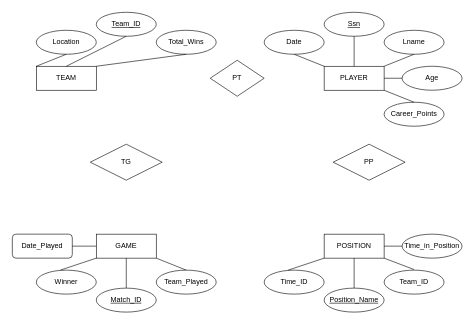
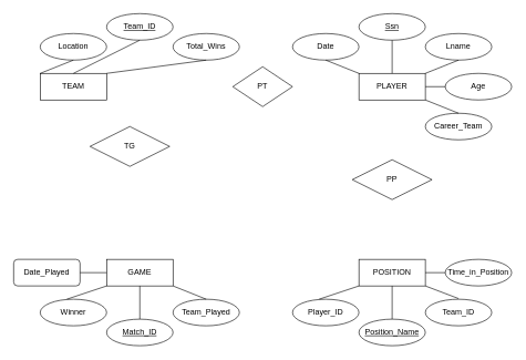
  <mxCell id="0" />
  <mxCell id="1" parent="0" />
  <mxCell id="2" value="TEAM" style="whiteSpace=wrap;html=1;align=center;" vertex="1" parent="1"><mxGeometry x="60" y="110" width="100" height="40" as="geometry" /></mxCell>
  <mxCell id="3" value="PLAYER" style="whiteSpace=wrap;html=1;align=center;" vertex="1" parent="1"><mxGeometry x="540" y="110" width="100" height="40" as="geometry" /></mxCell>
  <mxCell id="4" value="GAME" style="whiteSpace=wrap;html=1;align=center;" vertex="1" parent="1"><mxGeometry x="160" y="390" width="100" height="40" as="geometry" /></mxCell>
  <mxCell id="5" value="POSITION" style="whiteSpace=wrap;html=1;align=center;" vertex="1" parent="1"><mxGeometry x="540" y="390" width="100" height="40" as="geometry" /></mxCell>
- <mxCell id="6" value="TG" style="shape=rhombus;perimeter=rhombusPerimeter;whiteSpace=wrap;html=1;align=center;" vertex="1" parent="1"><mxGeometry x="150" y="240" width="120" height="60" as="geometry" /></mxCell>
+ <mxCell id="6" value="TG" style="shape=rhombus;perimeter=rhombusPerimeter;whiteSpace=wrap;html=1;align=center;" vertex="1" parent="1"><mxGeometry x="135" y="190" width="120" height="60" as="geometry" /></mxCell>
  <mxCell id="7" value="PT" style="shape=rhombus;perimeter=rhombusPerimeter;whiteSpace=wrap;html=1;align=center;" vertex="1" parent="1"><mxGeometry x="350" y="100" width="90" height="60" as="geometry" /></mxCell>
- <mxCell id="8" value="PP" style="shape=rhombus;perimeter=rhombusPerimeter;whiteSpace=wrap;html=1;align=center;" vertex="1" parent="1"><mxGeometry x="555" y="240" width="120" height="60" as="geometry" /></mxCell>
+ <mxCell id="8" value="PP" style="shape=rhombus;perimeter=rhombusPerimeter;whiteSpace=wrap;html=1;align=center;" vertex="1" parent="1"><mxGeometry x="530" y="240" width="120" height="60" as="geometry" /></mxCell>
  <mxCell id="9" value="Team_ID" style="ellipse;whiteSpace=wrap;html=1;align=center;fontStyle=4;" vertex="1" parent="1"><mxGeometry x="160" y="20" width="100" height="40" as="geometry" /></mxCell>
  <mxCell id="10" value="Location" style="ellipse;whiteSpace=wrap;html=1;align=center;" vertex="1" parent="1"><mxGeometry x="60" y="50" width="100" height="40" as="geometry" /></mxCell>
  <mxCell id="11" value="Total_Wins" style="ellipse;whiteSpace=wrap;html=1;align=center;" vertex="1" parent="1"><mxGeometry x="260" y="50" width="100" height="40" as="geometry" /></mxCell>
  <mxCell id="12" value="Ssn" style="ellipse;whiteSpace=wrap;html=1;align=center;fontStyle=4;" vertex="1" parent="1"><mxGeometry x="540" y="20" width="100" height="40" as="geometry" /></mxCell>
  <mxCell id="13" value="Date" style="ellipse;whiteSpace=wrap;html=1;align=center;" vertex="1" parent="1"><mxGeometry x="440" y="50" width="100" height="40" as="geometry" /></mxCell>
  <mxCell id="14" value="Lname" style="ellipse;whiteSpace=wrap;html=1;align=center;" vertex="1" parent="1"><mxGeometry x="640" y="50" width="100" height="40" as="geometry" /></mxCell>
  <mxCell id="15" value="Age" style="ellipse;whiteSpace=wrap;html=1;align=center;" vertex="1" parent="1"><mxGeometry x="670" y="110" width="100" height="40" as="geometry" /></mxCell>
- <mxCell id="16" value="Career_Points" style="ellipse;whiteSpace=wrap;html=1;align=center;" vertex="1" parent="1"><mxGeometry x="640" y="170" width="100" height="40" as="geometry" /></mxCell>
+ <mxCell id="16" value="Career_Team" style="ellipse;whiteSpace=wrap;html=1;align=center;" vertex="1" parent="1"><mxGeometry x="640" y="170" width="100" height="40" as="geometry" /></mxCell>
  <mxCell id="17" value="Match_ID" style="ellipse;whiteSpace=wrap;html=1;align=center;fontStyle=4;" vertex="1" parent="1"><mxGeometry x="160" y="480" width="100" height="40" as="geometry" /></mxCell>
  <mxCell id="18" value="Winner" style="ellipse;whiteSpace=wrap;html=1;align=center;" vertex="1" parent="1"><mxGeometry x="60" y="450" width="100" height="40" as="geometry" /></mxCell>
  <mxCell id="19" value="Team_Played" style="ellipse;whiteSpace=wrap;html=1;align=center;" vertex="1" parent="1"><mxGeometry x="260" y="450" width="100" height="40" as="geometry" /></mxCell>
  <mxCell id="20" value="Date_Played" style="whiteSpace=wrap;html=1;align=center;rounded=1;" vertex="1" parent="1"><mxGeometry x="20" y="390" width="100" height="40" as="geometry" /></mxCell>
  <mxCell id="21" value="Position_Name" style="ellipse;whiteSpace=wrap;html=1;align=center;fontStyle=4;" vertex="1" parent="1"><mxGeometry x="540" y="480" width="100" height="40" as="geometry" /></mxCell>
- <mxCell id="22" value="Time_ID" style="ellipse;whiteSpace=wrap;html=1;align=center;" vertex="1" parent="1"><mxGeometry x="440" y="450" width="100" height="40" as="geometry" /></mxCell>
+ <mxCell id="22" value="Player_ID" style="ellipse;whiteSpace=wrap;html=1;align=center;" vertex="1" parent="1"><mxGeometry x="440" y="450" width="100" height="40" as="geometry" /></mxCell>
  <mxCell id="23" value="Team_ID" style="ellipse;whiteSpace=wrap;html=1;align=center;" vertex="1" parent="1"><mxGeometry x="640" y="450" width="100" height="40" as="geometry" /></mxCell>
  <mxCell id="24" value="Time_in_Position" style="ellipse;whiteSpace=wrap;html=1;align=center;" vertex="1" parent="1"><mxGeometry x="670" y="390" width="100" height="40" as="geometry" /></mxCell>
  <mxCell id="25" value="" style="endArrow=none;html=1;rounded=0;entryX=0;entryY=0;entryDx=0;entryDy=0;" edge="1" parent="1" target="2"><mxGeometry relative="1" as="geometry"><mxPoint x="110" y="90" as="sourcePoint" /><mxPoint x="270" y="90" as="targetPoint" /></mxGeometry></mxCell>
  <mxCell id="26" value="" style="endArrow=none;html=1;rounded=0;entryX=0.5;entryY=0;entryDx=0;entryDy=0;" edge="1" parent="1" target="2"><mxGeometry relative="1" as="geometry"><mxPoint x="210" y="60" as="sourcePoint" /><mxPoint x="370" y="60" as="targetPoint" /></mxGeometry></mxCell>
  <mxCell id="27" value="" style="endArrow=none;html=1;rounded=0;entryX=1;entryY=0;entryDx=0;entryDy=0;" edge="1" parent="1" target="2"><mxGeometry relative="1" as="geometry"><mxPoint x="310" y="90" as="sourcePoint" /><mxPoint x="470" y="90" as="targetPoint" /></mxGeometry></mxCell>
  <mxCell id="28" value="" style="endArrow=none;html=1;rounded=0;entryX=0;entryY=0;entryDx=0;entryDy=0;" edge="1" parent="1" target="3"><mxGeometry relative="1" as="geometry"><mxPoint x="490" y="90" as="sourcePoint" /><mxPoint x="650" y="90" as="targetPoint" /></mxGeometry></mxCell>
  <mxCell id="29" value="" style="endArrow=none;html=1;rounded=0;entryX=0.5;entryY=0;entryDx=0;entryDy=0;" edge="1" parent="1" target="3"><mxGeometry relative="1" as="geometry"><mxPoint x="590" y="60" as="sourcePoint" /><mxPoint x="750" y="60" as="targetPoint" /></mxGeometry></mxCell>
  <mxCell id="30" value="" style="endArrow=none;html=1;rounded=0;entryX=1;entryY=0;entryDx=0;entryDy=0;" edge="1" parent="1" target="3"><mxGeometry relative="1" as="geometry"><mxPoint x="690" y="90" as="sourcePoint" /><mxPoint x="850" y="90" as="targetPoint" /></mxGeometry></mxCell>
  <mxCell id="31" value="" style="endArrow=none;html=1;rounded=0;entryX=1;entryY=0.5;entryDx=0;entryDy=0;" edge="1" parent="1" target="3"><mxGeometry relative="1" as="geometry"><mxPoint x="670" y="130" as="sourcePoint" /><mxPoint x="830" y="130" as="targetPoint" /></mxGeometry></mxCell>
  <mxCell id="32" value="" style="endArrow=none;html=1;rounded=0;entryX=1;entryY=1;entryDx=0;entryDy=0;" edge="1" parent="1" target="3"><mxGeometry relative="1" as="geometry"><mxPoint x="690" y="170" as="sourcePoint" /><mxPoint x="850" y="170" as="targetPoint" /></mxGeometry></mxCell>
  <mxCell id="33" value="" style="endArrow=none;html=1;rounded=0;" edge="1" parent="1" source="20"><mxGeometry relative="1" as="geometry"><mxPoint x="120" y="410" as="sourcePoint" /><mxPoint x="160" y="410" as="targetPoint" /></mxGeometry></mxCell>
  <mxCell id="34" value="" style="endArrow=none;html=1;rounded=0;entryX=0;entryY=1;entryDx=0;entryDy=0;" edge="1" parent="1" target="4"><mxGeometry relative="1" as="geometry"><mxPoint x="100" y="450" as="sourcePoint" /><mxPoint x="260" y="450" as="targetPoint" /></mxGeometry></mxCell>
  <mxCell id="35" value="" style="endArrow=none;html=1;rounded=0;entryX=0.5;entryY=1;entryDx=0;entryDy=0;" edge="1" parent="1" target="4"><mxGeometry relative="1" as="geometry"><mxPoint x="210" y="480" as="sourcePoint" /><mxPoint x="370" y="480" as="targetPoint" /></mxGeometry></mxCell>
  <mxCell id="36" value="" style="endArrow=none;html=1;rounded=0;entryX=1;entryY=1;entryDx=0;entryDy=0;" edge="1" parent="1" target="4"><mxGeometry relative="1" as="geometry"><mxPoint x="310" y="450" as="sourcePoint" /><mxPoint x="470" y="450" as="targetPoint" /></mxGeometry></mxCell>
  <mxCell id="37" value="" style="endArrow=none;html=1;rounded=0;entryX=0;entryY=1;entryDx=0;entryDy=0;" edge="1" parent="1" target="5"><mxGeometry relative="1" as="geometry"><mxPoint x="480" y="450" as="sourcePoint" /><mxPoint x="640" y="450" as="targetPoint" /></mxGeometry></mxCell>
  <mxCell id="38" value="" style="endArrow=none;html=1;rounded=0;entryX=0.5;entryY=1;entryDx=0;entryDy=0;" edge="1" parent="1" target="5"><mxGeometry relative="1" as="geometry"><mxPoint x="590" y="480" as="sourcePoint" /><mxPoint x="590" y="440" as="targetPoint" /></mxGeometry></mxCell>
  <mxCell id="39" value="" style="endArrow=none;html=1;rounded=0;entryX=1;entryY=1;entryDx=0;entryDy=0;" edge="1" parent="1" target="5"><mxGeometry relative="1" as="geometry"><mxPoint x="690" y="449" as="sourcePoint" /><mxPoint x="850" y="449" as="targetPoint" /></mxGeometry></mxCell>
  <mxCell id="40" value="" style="endArrow=none;html=1;rounded=0;" edge="1" parent="1"><mxGeometry relative="1" as="geometry"><mxPoint x="640" y="410" as="sourcePoint" /><mxPoint x="670" y="410" as="targetPoint" /></mxGeometry></mxCell>
